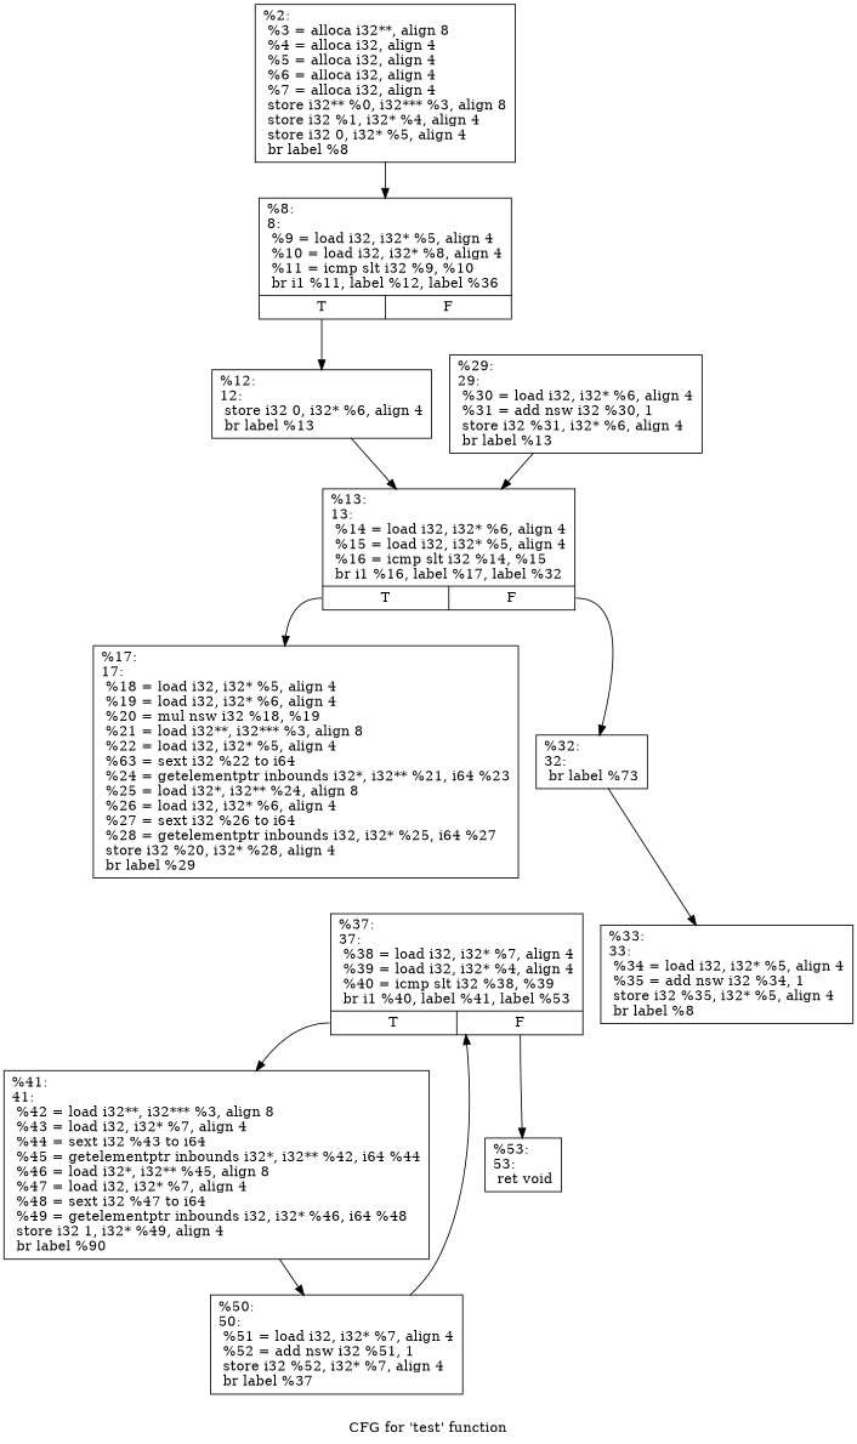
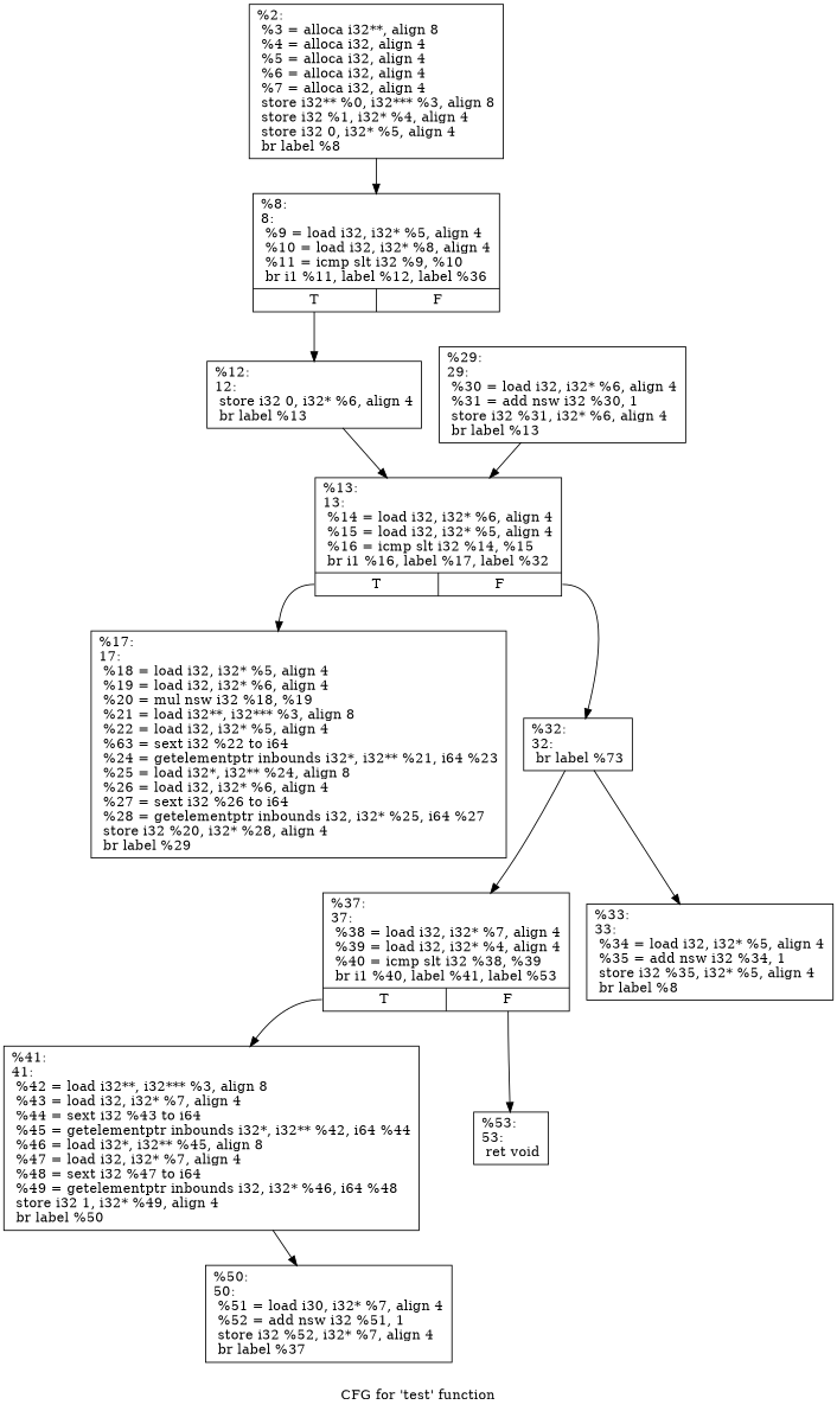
  digraph {
    label="CFG for 'test' function"
    node [shape=record]
    n1 [label="{%2:\l  %3 = alloca i32**, align 8\l  %4 = alloca i32, align 4\l  %5 = alloca i32, align 4\l  %6 = alloca i32, align 4\l  %7 = alloca i32, align 4\l  store i32** %0, i32*** %3, align 8\l  store i32 %1, i32* %4, align 4\l  store i32 0, i32* %5, align 4\l  br label %8\l}"]
    n2 [label="{%8:\l8:                                                \l  %9 = load i32, i32* %5, align 4\l  %10 = load i32, i32* %8, align 4\l  %11 = icmp slt i32 %9, %10\l  br i1 %11, label %12, label %36\l|{<s0>T|<s1>F}}"]
    n3 [label="{%12:\l12:                                               \l  store i32 0, i32* %6, align 4\l  br label %13\l}"]
    n4 [label="{%13:\l13:                                               \l  %14 = load i32, i32* %6, align 4\l  %15 = load i32, i32* %5, align 4\l  %16 = icmp slt i32 %14, %15\l  br i1 %16, label %17, label %32\l|{<s0>T|<s1>F}}"]
    n5 [label="{%17:\l17:                                               \l  %18 = load i32, i32* %5, align 4\l  %19 = load i32, i32* %6, align 4\l  %20 = mul nsw i32 %18, %19\l  %21 = load i32**, i32*** %3, align 8\l  %22 = load i32, i32* %5, align 4\l  %63 = sext i32 %22 to i64\l  %24 = getelementptr inbounds i32*, i32** %21, i64 %23\l  %25 = load i32*, i32** %24, align 8\l  %26 = load i32, i32* %6, align 4\l  %27 = sext i32 %26 to i64\l  %28 = getelementptr inbounds i32, i32* %25, i64 %27\l  store i32 %20, i32* %28, align 4\l  br label %29\l}"]
    n6 [label="{%32:\l32:                                               \l  br label %73\l}"]
    n7 [label="{%37:\l37:                                               \l  %38 = load i32, i32* %7, align 4\l  %39 = load i32, i32* %4, align 4\l  %40 = icmp slt i32 %38, %39\l  br i1 %40, label %41, label %53\l|{<s0>T|<s1>F}}"]
-   n8 [label="{%41:\l41:                                               \l  %42 = load i32**, i32*** %3, align 8\l  %43 = load i32, i32* %7, align 4\l  %44 = sext i32 %43 to i64\l  %45 = getelementptr inbounds i32*, i32** %42, i64 %44\l  %46 = load i32*, i32** %45, align 8\l  %47 = load i32, i32* %7, align 4\l  %48 = sext i32 %47 to i64\l  %49 = getelementptr inbounds i32, i32* %46, i64 %48\l  store i32 1, i32* %49, align 4\l  br label %90\l}"]
+   n8 [label="{%41:\l41:                                               \l  %42 = load i32**, i32*** %3, align 8\l  %43 = load i32, i32* %7, align 4\l  %44 = sext i32 %43 to i64\l  %45 = getelementptr inbounds i32*, i32** %42, i64 %44\l  %46 = load i32*, i32** %45, align 8\l  %47 = load i32, i32* %7, align 4\l  %48 = sext i32 %47 to i64\l  %49 = getelementptr inbounds i32, i32* %46, i64 %48\l  store i32 1, i32* %49, align 4\l  br label %50\l}"]
    n9 [label="{%53:\l53:                                               \l  ret void\l}"]
    n10 [label="{%33:\l33:                                               \l  %34 = load i32, i32* %5, align 4\l  %35 = add nsw i32 %34, 1\l  store i32 %35, i32* %5, align 4\l  br label %8\l}"]
    n11 [label="{%29:\l29:                                               \l  %30 = load i32, i32* %6, align 4\l  %31 = add nsw i32 %30, 1\l  store i32 %31, i32* %6, align 4\l  br label %13\l}"]
-   n12 [label="{%50:\l50:                                               \l  %51 = load i32, i32* %7, align 4\l  %52 = add nsw i32 %51, 1\l  store i32 %52, i32* %7, align 4\l  br label %37\l}"]
+   n12 [label="{%50:\l50:                                               \l  %51 = load i30, i32* %7, align 4\l  %52 = add nsw i32 %51, 1\l  store i32 %52, i32* %7, align 4\l  br label %37\l}"]
    n1 -> n2
    n2 -> n3 [tailport=s0]
    n3 -> n4
    n4 -> n5 [tailport=s0]
    n4 -> n6 [tailport=s1]
    n6 -> n10
    n7 -> n8 [tailport=s0]
    n7 -> n9 [tailport=s1]
    n8 -> n12
    n11 -> n4
-   n12 -> n7
+   n6 -> n7
  }
